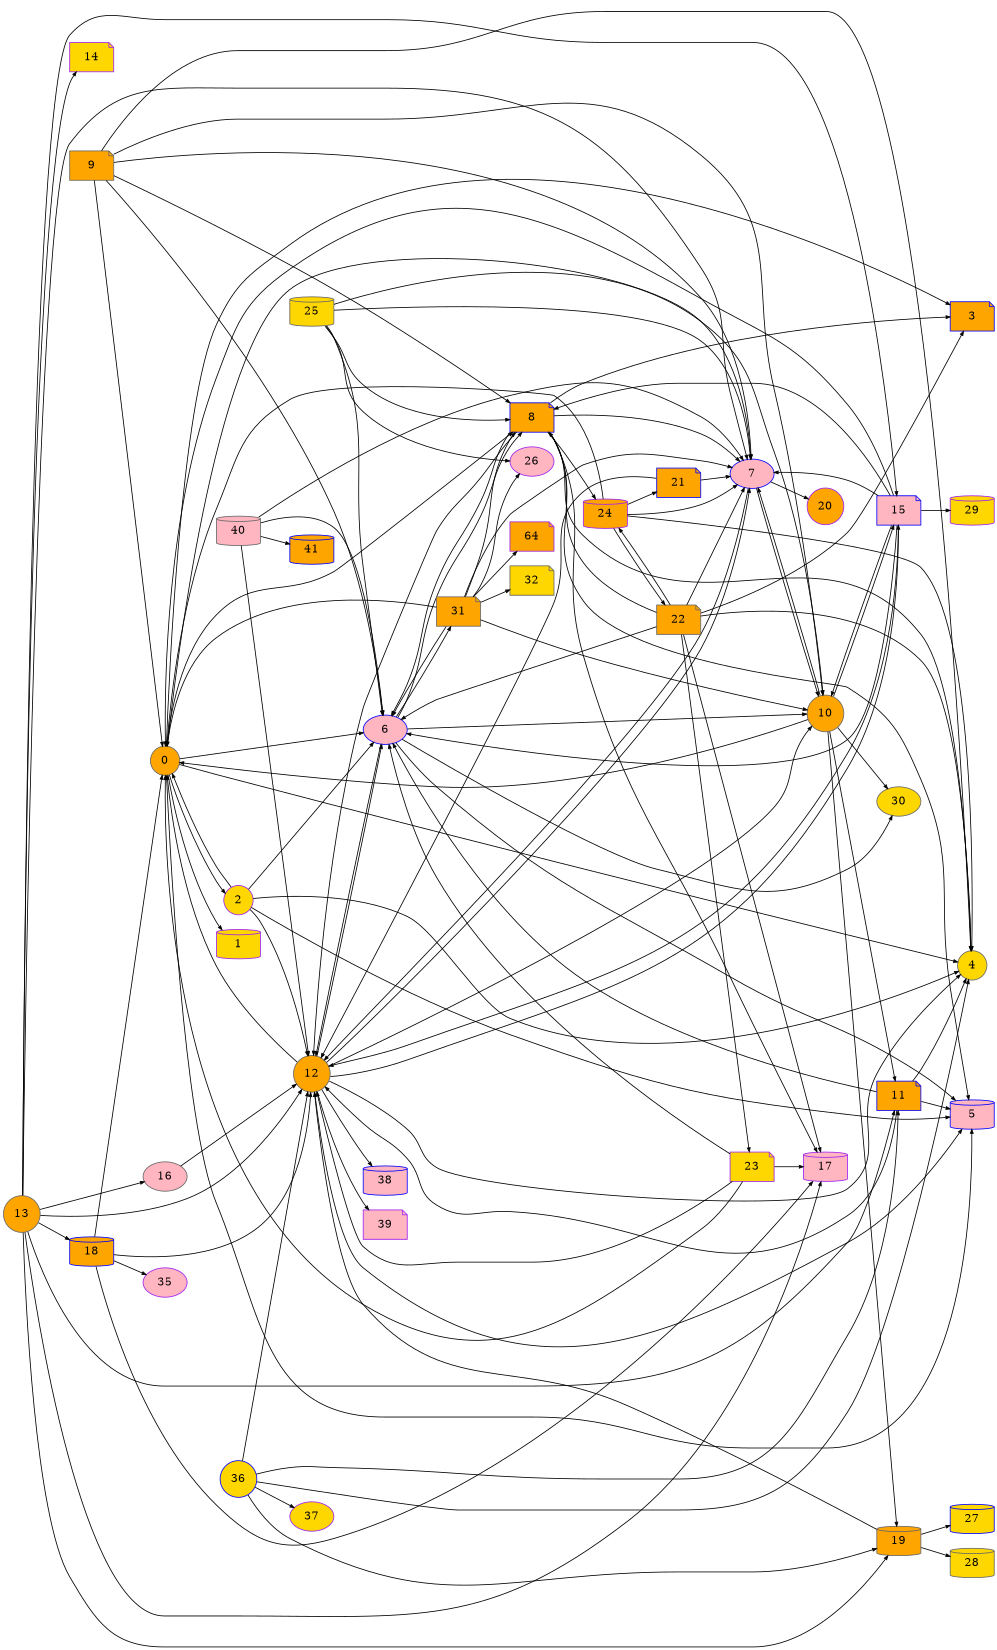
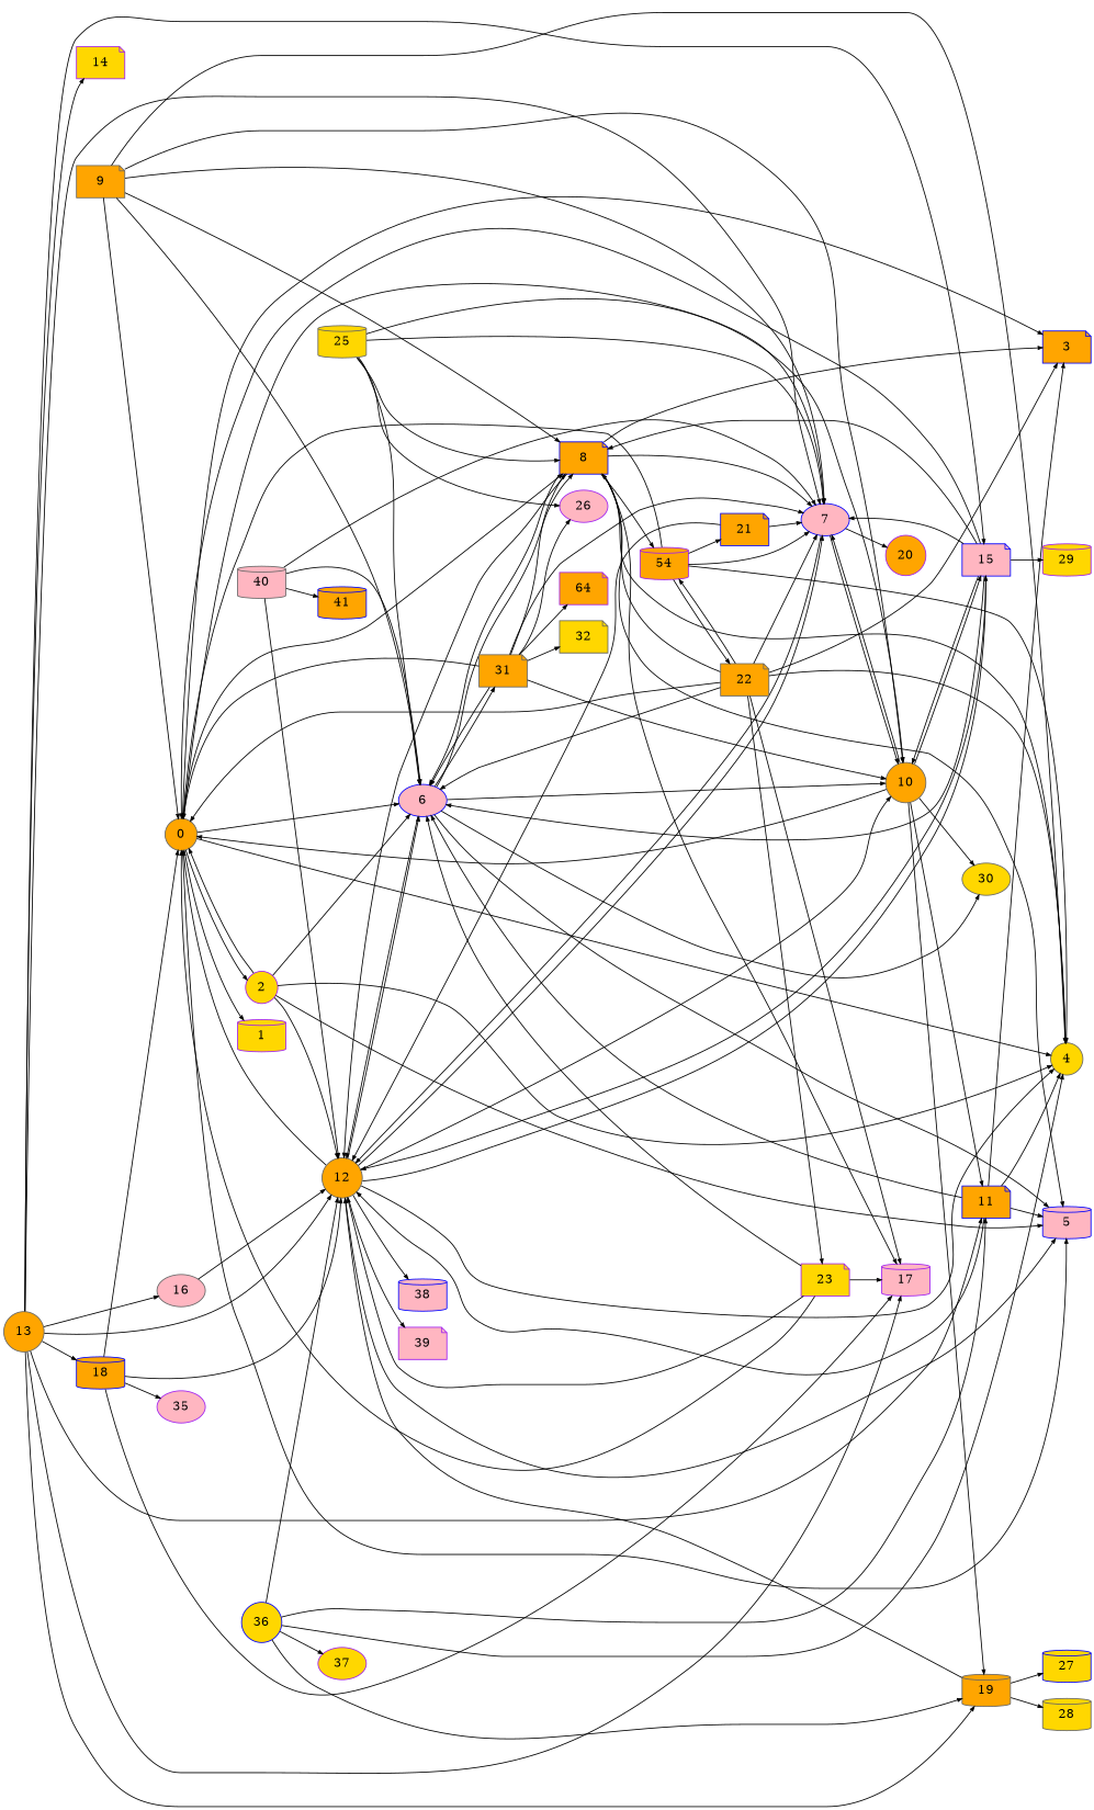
  digraph {
    rankdir=LR
    node [color=gray40 fillcolor=orange shape=cylinder style=filled]
    edge [arrowsize=.5]
    0 [shape=circle]
    1 [color=purple fillcolor=gold]
    2 [color=purple fillcolor=gold shape=circle]
    3 [color=blue shape=note]
    4 [fillcolor=gold shape=circle]
    5 [color=blue fillcolor=lightpink]
    6 [color=blue fillcolor=lightpink shape=ellipse]
    7 [color=blue fillcolor=lightpink shape=ellipse]
    8 [color=blue shape=note]
    12 [shape=circle]
    10 [shape=circle]
    30 [fillcolor=gold shape=ellipse]
    31 [shape=note]
    20 [color=purple shape=circle]
    17 [color=purple fillcolor=lightpink]
-   24 [color=purple]
+   24 [color=purple label=54]
    15 [color=blue fillcolor=lightpink shape=note]
    38 [color=blue fillcolor=lightpink]
    39 [color=purple fillcolor=lightpink shape=note]
    11 [color=blue shape=note]
    19
    26 [color=purple fillcolor=lightpink shape=ellipse]
    32 [fillcolor=gold shape=note]
    n24 [color=purple label=64 shape=note]
    21 [color=blue shape=note]
    22 [shape=note]
    9 [shape=note]
    29 [color=purple fillcolor=gold]
    27 [color=blue fillcolor=gold]
    28 [fillcolor=gold]
    13 [shape=circle]
    14 [color=purple fillcolor=gold shape=note]
    16 [fillcolor=lightpink shape=ellipse]
    18 [color=blue]
    35 [color=purple fillcolor=lightpink shape=ellipse]
    23 [color=purple fillcolor=gold shape=note]
    25 [fillcolor=gold]
    36 [color=blue fillcolor=gold shape=circle]
    37 [color=purple fillcolor=gold shape=ellipse]
    40 [fillcolor=lightpink]
    41 [color=blue]
    0 -> 1
    0 -> 2
    0 -> 3
    0 -> 4
    0 -> 5
    0 -> 6
    0 -> 7
    0 -> 8
    2 -> 0
    2 -> 4
    2 -> 5
    2 -> 6
    2 -> 12
    6 -> 5
    6 -> 8
    6 -> 12
    6 -> 10
    6 -> 30
    6 -> 31
    7 -> 12
    7 -> 10
    7 -> 20
    8 -> 3
    8 -> 4
    8 -> 5
    8 -> 6
    8 -> 7
    8 -> 12
    8 -> 17
    8 -> 24
    12 -> 0
    12 -> 4
    12 -> 5
    12 -> 6
    12 -> 7
    12 -> 10
    12 -> 15
    12 -> 38
    12 -> 39
    10 -> 0
    10 -> 7
    10 -> 30
    10 -> 15
    10 -> 11
    10 -> 19
    31 -> 0
    31 -> 6
    31 -> 7
    31 -> 8
    31 -> 10
    31 -> 26
    31 -> 32
    31 -> n24
    24 -> 0
    24 -> 4
    24 -> 7
    24 -> 21
    24 -> 22
    15 -> 0
    15 -> 6
    15 -> 7
    15 -> 8
    15 -> 12
    15 -> 10
    15 -> 29
+   11 -> 3
    11 -> 4
    11 -> 5
    11 -> 6
    11 -> 12
    19 -> 12
    19 -> 27
    19 -> 28
    21 -> 7
    21 -> 12
+   22 -> 0
    22 -> 3
    22 -> 4
    22 -> 6
    22 -> 7
    22 -> 8
    22 -> 17
    22 -> 24
    22 -> 23
    9 -> 0
    9 -> 4
    9 -> 6
    9 -> 7
    9 -> 8
    9 -> 10
    13 -> 7
    13 -> 12
    13 -> 17
    13 -> 15
    13 -> 11
    13 -> 19
    13 -> 14
    13 -> 16
    13 -> 18
    16 -> 12
    18 -> 0
    18 -> 12
    18 -> 17
    18 -> 35
    23 -> 0
    23 -> 6
    23 -> 12
    23 -> 17
    25 -> 6
    25 -> 7
    25 -> 8
    25 -> 10
    25 -> 26
    36 -> 4
    36 -> 12
    36 -> 11
    36 -> 19
    36 -> 37
    40 -> 6
    40 -> 7
    40 -> 12
    40 -> 41
  }
